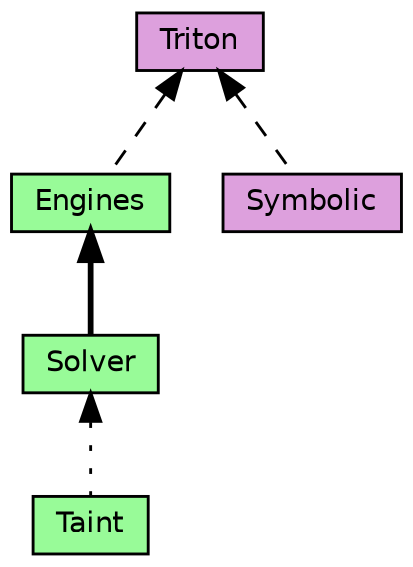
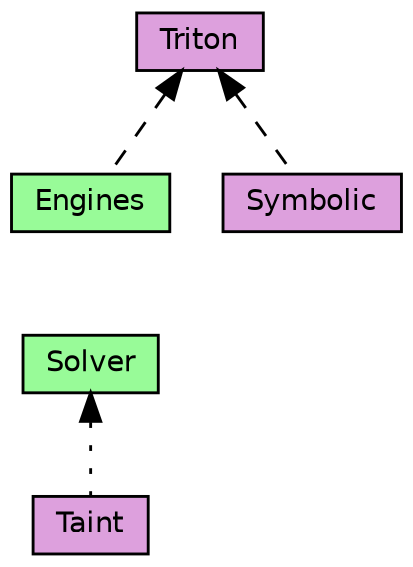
  digraph {
    rankdir=TB
    node [color=black fillcolor=palegreen fontname=Helvetica fontsize=10 shape=record style=filled]
    edge [dir=back fontname=Helvetica fontsize=10 labelfontname=Helvetica labelfontsize=10 shape=plaintext style=dashed]
    n1 [fontcolor=black height=0.2 label=Engines width=0.4]
    n2 [height=0.2 label=Solver width=0.4]
-   n3 [height=0.2 label=Taint width=0.4]
+   n3 [fillcolor=plum height=0.2 label=Taint width=0.4]
    n4 [fillcolor=plum height=0.2 label=Symbolic width=0.4]
    n5 [fillcolor=plum height=0.2 label=Triton width=0.4]
-   n1 -> n2 [style=bold]
    n2 -> n3 [style=dotted]
    n5 -> n1
    n5 -> n4
  }
